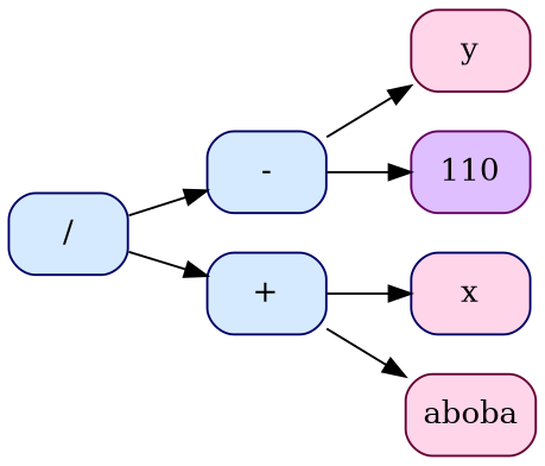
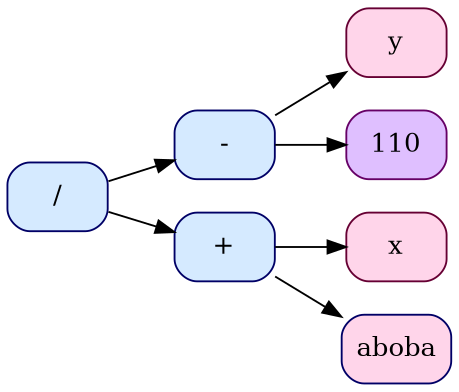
  digraph {
    rankdir=LR
    node [color="#000066" fillcolor="#D5EAFF" shape=Mrecord style=filled]
    edge [weight=1]
    n1 [label=" / "]
    n2 [label=" - "]
    n3 [label=" + "]
    n4 [color="#660033" fillcolor="#FFD5EA" label=" y "]
    n5 [color="#660066" fillcolor="#DFBFFF" label=110]
-   n6 [fillcolor="#FFD5EA" label=" x "]
-   n7 [color="#660033" fillcolor="#FFD5EA" label=" aboba "]
+   n6 [color="#660033" fillcolor="#FFD5EA" label=" x "]
+   n7 [fillcolor="#FFD5EA" label=" aboba "]
    n1 -> n2
    n1 -> n3
    n2 -> n4
    n2 -> n5
    n3 -> n6
    n3 -> n7
  }
